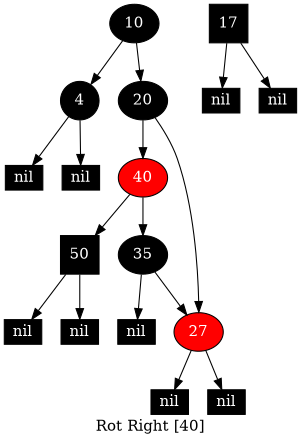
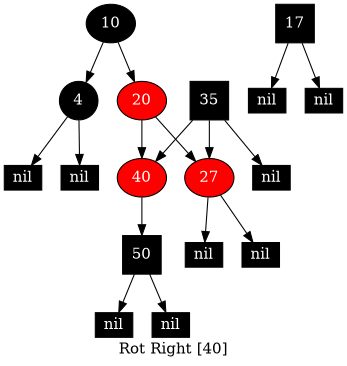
  digraph {
    label="Rot Right [40]"
    node [fillcolor=black fontcolor=white style=filled shape=box]
    10 [width=0.5 shape=""]
    4 [width=0.5 shape=""]
-   20 [width=0.5 shape=""]
+   20 [fillcolor=red width=0.5 shape=""]
    n4 [height=0.2 label=nil width=0.3]
    n5 [height=0.2 label=nil width=0.3]
    40 [fillcolor=red width=0.5 shape=""]
    27 [fillcolor=red width=0.5 shape=""]
    17 [width=0.5]
    n9 [height=0.2 label=nil width=0.3]
    n10 [height=0.2 label=nil width=0.3]
-   35 [width=0.5 shape=""]
+   35 [width=0.5]
    50 [width=0.5]
    n13 [height=0.2 label=nil width=0.3]
    n14 [height=0.2 label=nil width=0.3]
    n15 [height=0.2 label=nil width=0.3]
    n16 [height=0.2 label=nil width=0.3]
    n17 [height=0.2 label=nil width=0.3]
    10 -> 4
    10 -> 20
    4 -> n4
    4 -> n5
    20 -> 40
    20 -> 27
-   40 -> 35
+   35 -> 40
    40 -> 50
    27 -> n16
    27 -> n17
    17 -> n9
    17 -> n10
    35 -> 27
    35 -> n13
    50 -> n14
    50 -> n15
  }
